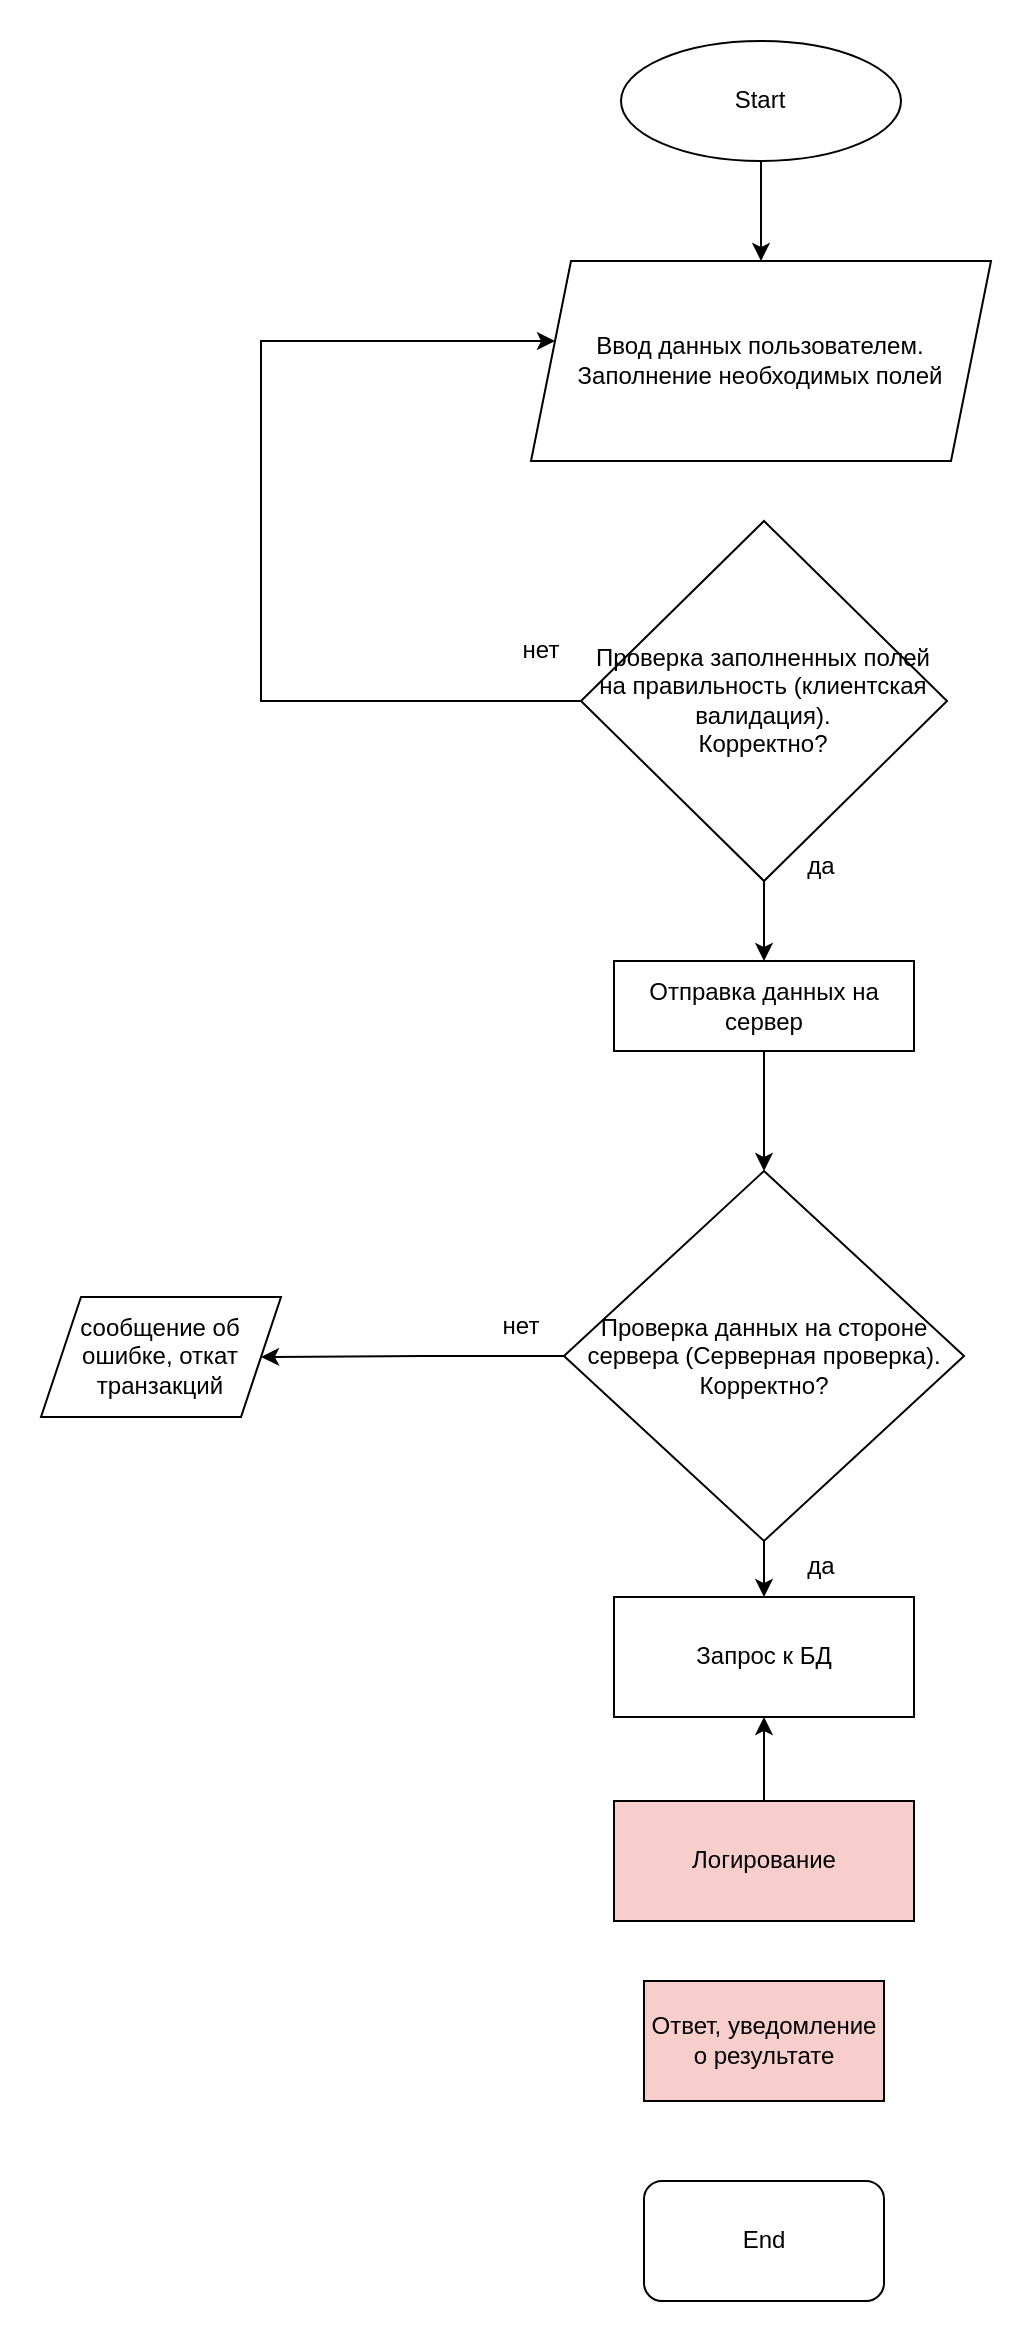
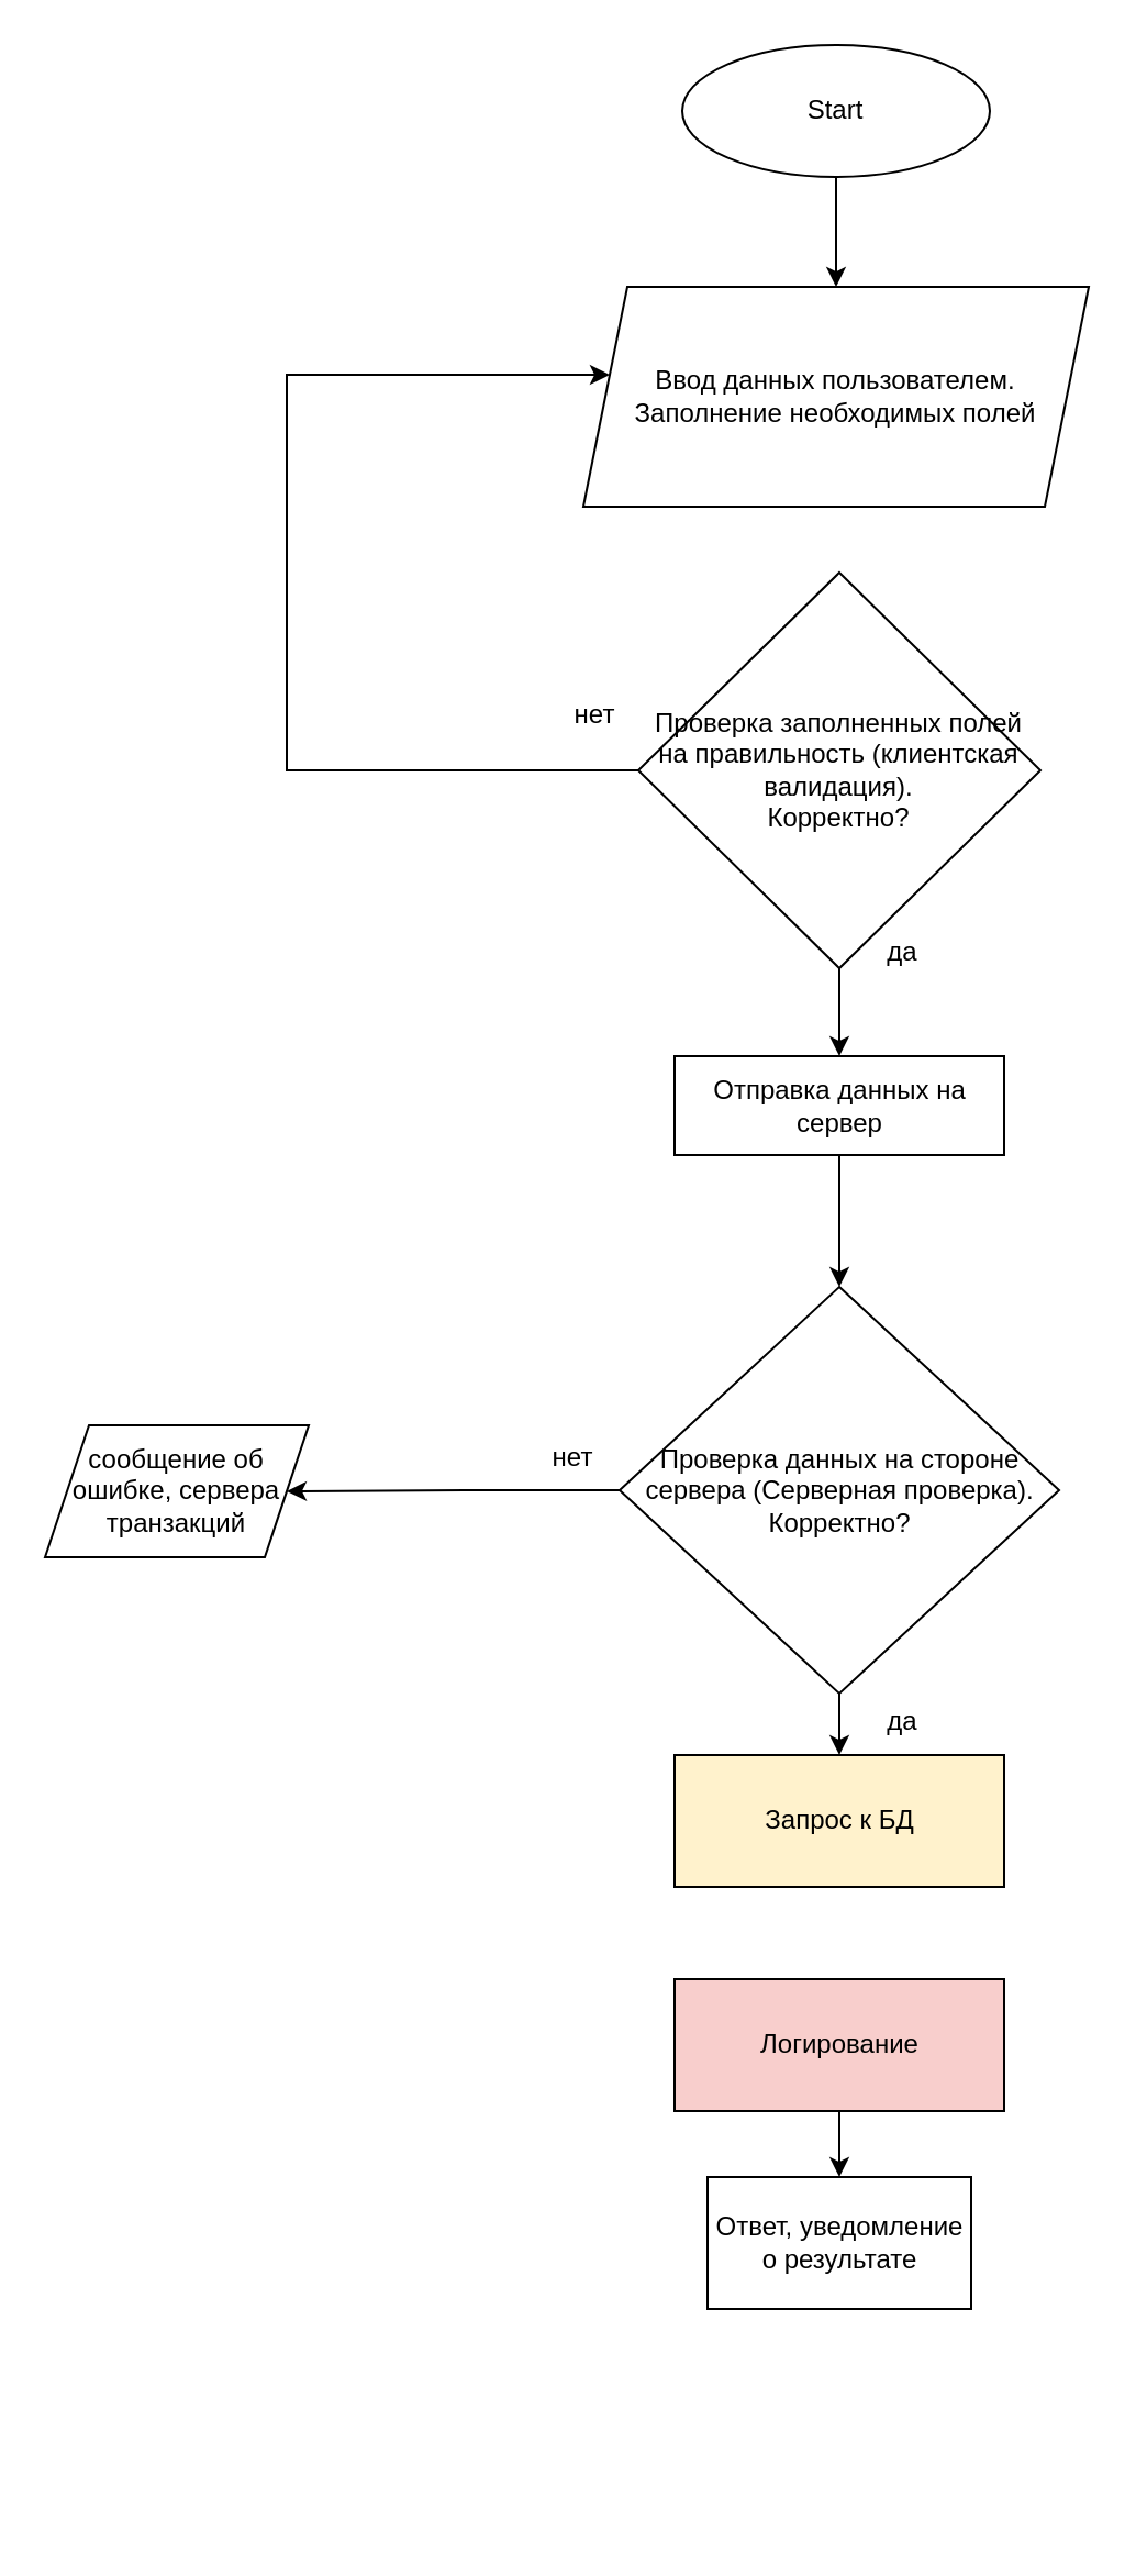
  <mxCell id="0" />
  <mxCell id="1" parent="0" />
  <mxCell id="2" style="edgeStyle=orthogonalEdgeStyle;rounded=0;orthogonalLoop=1;jettySize=auto;html=1;entryX=0.5;entryY=0;entryDx=0;entryDy=0;" edge="1" parent="1" source="3" target="4"><mxGeometry relative="1" as="geometry" /></mxCell>
  <mxCell id="3" value="Start" style="ellipse;whiteSpace=wrap;html=1;" vertex="1" parent="1"><mxGeometry x="310" y="20" width="140" height="60" as="geometry" /></mxCell>
  <mxCell id="4" value="Ввод данных пользователем.&lt;div&gt;Заполнение необходимых полей&lt;/div&gt;" style="shape=parallelogram;perimeter=parallelogramPerimeter;whiteSpace=wrap;html=1;fixedSize=1;" vertex="1" parent="1"><mxGeometry x="265" y="130" width="230" height="100" as="geometry" /></mxCell>
  <mxCell id="5" style="edgeStyle=orthogonalEdgeStyle;rounded=0;orthogonalLoop=1;jettySize=auto;html=1;" edge="1" parent="1" source="7" target="4"><mxGeometry relative="1" as="geometry"><mxPoint x="150" y="170" as="targetPoint" /><Array as="points"><mxPoint x="130" y="350" /><mxPoint x="130" y="170" /></Array></mxGeometry></mxCell>
  <mxCell id="6" style="edgeStyle=orthogonalEdgeStyle;rounded=0;orthogonalLoop=1;jettySize=auto;html=1;entryX=0.5;entryY=0;entryDx=0;entryDy=0;" edge="1" parent="1" source="7" target="11"><mxGeometry relative="1" as="geometry" /></mxCell>
  <mxCell id="7" value="Проверка заполненных полей на правильность (клиентская валидация).&lt;br&gt;Корректно?" style="rhombus;whiteSpace=wrap;html=1;" vertex="1" parent="1"><mxGeometry x="290" y="260" width="183" height="180" as="geometry" /></mxCell>
  <mxCell id="8" value="нет" style="text;html=1;align=center;verticalAlign=middle;resizable=0;points=[];autosize=1;strokeColor=none;fillColor=none;" vertex="1" parent="1"><mxGeometry x="250" y="310" width="40" height="30" as="geometry" /></mxCell>
  <mxCell id="9" value="да" style="text;html=1;align=center;verticalAlign=middle;resizable=0;points=[];autosize=1;strokeColor=none;fillColor=none;" vertex="1" parent="1"><mxGeometry x="390" y="418" width="40" height="30" as="geometry" /></mxCell>
  <mxCell id="10" style="edgeStyle=orthogonalEdgeStyle;rounded=0;orthogonalLoop=1;jettySize=auto;html=1;entryX=0.5;entryY=0;entryDx=0;entryDy=0;" edge="1" parent="1" source="11" target="14"><mxGeometry relative="1" as="geometry" /></mxCell>
  <mxCell id="11" value="Отправка данных на сервер" style="rounded=0;whiteSpace=wrap;html=1;" vertex="1" parent="1"><mxGeometry x="306.5" y="480" width="150" height="45" as="geometry" /></mxCell>
  <mxCell id="12" style="edgeStyle=orthogonalEdgeStyle;rounded=0;orthogonalLoop=1;jettySize=auto;html=1;entryX=1;entryY=0.5;entryDx=0;entryDy=0;" edge="1" parent="1" source="14" target="16"><mxGeometry relative="1" as="geometry" /></mxCell>
  <mxCell id="13" style="edgeStyle=orthogonalEdgeStyle;rounded=0;orthogonalLoop=1;jettySize=auto;html=1;entryX=0.5;entryY=0;entryDx=0;entryDy=0;" edge="1" parent="1" source="14" target="18"><mxGeometry relative="1" as="geometry" /></mxCell>
  <mxCell id="14" value="Проверка данных на стороне сервера (Серверная проверка). Корректно?" style="rhombus;whiteSpace=wrap;html=1;" vertex="1" parent="1"><mxGeometry x="281.5" y="585" width="200" height="185" as="geometry" /></mxCell>
  <mxCell id="15" value="нет" style="text;html=1;align=center;verticalAlign=middle;resizable=0;points=[];autosize=1;strokeColor=none;fillColor=none;" vertex="1" parent="1"><mxGeometry x="240" y="648" width="40" height="30" as="geometry" /></mxCell>
- <mxCell id="16" value="сообщение об ошибке, откат транзакций" style="shape=parallelogram;perimeter=parallelogramPerimeter;whiteSpace=wrap;html=1;fixedSize=1;" vertex="1" parent="1"><mxGeometry x="20" y="648" width="120" height="60" as="geometry" /></mxCell>
+ <mxCell id="16" value="сообщение об ошибке, сервера транзакций" style="shape=parallelogram;perimeter=parallelogramPerimeter;whiteSpace=wrap;html=1;fixedSize=1;" vertex="1" parent="1"><mxGeometry x="20" y="648" width="120" height="60" as="geometry" /></mxCell>
  <mxCell id="17" value="да" style="text;html=1;align=center;verticalAlign=middle;resizable=0;points=[];autosize=1;strokeColor=none;fillColor=none;" vertex="1" parent="1"><mxGeometry x="390" y="768" width="40" height="30" as="geometry" /></mxCell>
- <mxCell id="18" value="Запрос к БД" style="rounded=0;whiteSpace=wrap;html=1;" vertex="1" parent="1"><mxGeometry x="306.5" y="798" width="150" height="60" as="geometry" /></mxCell>
- <mxCell id="19" style="edgeStyle=orthogonalEdgeStyle;rounded=0;orthogonalLoop=1;jettySize=auto;html=1;" edge="1" parent="1" source="20" target="18"><mxGeometry relative="1" as="geometry" /></mxCell>
+ <mxCell id="18" value="Запрос к БД" style="rounded=0;whiteSpace=wrap;html=1;fillColor=#fff2cc;" vertex="1" parent="1"><mxGeometry x="306.5" y="798" width="150" height="60" as="geometry" /></mxCell>
+ <mxCell id="19" style="edgeStyle=orthogonalEdgeStyle;rounded=0;orthogonalLoop=1;jettySize=auto;html=1;entryX=0.5;entryY=0;entryDx=0;entryDy=0;" edge="1" parent="1" source="20" target="21"><mxGeometry relative="1" as="geometry" /></mxCell>
  <mxCell id="20" value="Логирование" style="rounded=0;whiteSpace=wrap;html=1;fillColor=#f8cecc;" vertex="1" parent="1"><mxGeometry x="306.5" y="900" width="150" height="60" as="geometry" /></mxCell>
- <mxCell id="21" value="Ответ, уведомление о результате" style="rounded=0;whiteSpace=wrap;html=1;fillColor=#f8cecc;" vertex="1" parent="1"><mxGeometry x="321.5" y="990" width="120" height="60" as="geometry" /></mxCell>
- <mxCell id="22" value="End" style="rounded=1;whiteSpace=wrap;html=1;" vertex="1" parent="1"><mxGeometry x="321.5" y="1090" width="120" height="60" as="geometry" /></mxCell>
+ <mxCell id="21" value="Ответ, уведомление о результате" style="rounded=0;whiteSpace=wrap;html=1;" vertex="1" parent="1"><mxGeometry x="321.5" y="990" width="120" height="60" as="geometry" /></mxCell>
